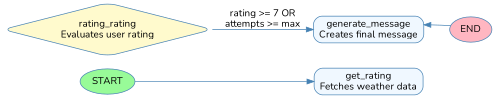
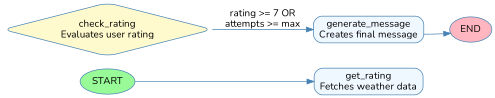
  digraph {
    fontname=Nunito
    rankdir=LR
    node [color="#4682b4" fillcolor="#f0f8ff" fontname=Nunito shape=oval style="rounded,filled"]
    edge [color="#4682b4" fontname=Nunito]
    n1 [fillcolor="#98fb98" label=START]
    n2 [label="get_rating\nFetches weather data" shape=box]
-   n3 [fillcolor="#fffacd" label="rating_rating\nEvaluates user rating" shape=diamond]
+   n3 [fillcolor="#fffacd" label="check_rating\nEvaluates user rating" shape=diamond]
    n4 [label="generate_message\nCreates final message" shape=box]
    n5 [fillcolor="#ffb6c1" label=END]
    n1 -> n2
    n3 -> n4 [label="rating >= 7 OR\nattempts >= max"]
-   n5 -> n4
+   n4 -> n5
  }
